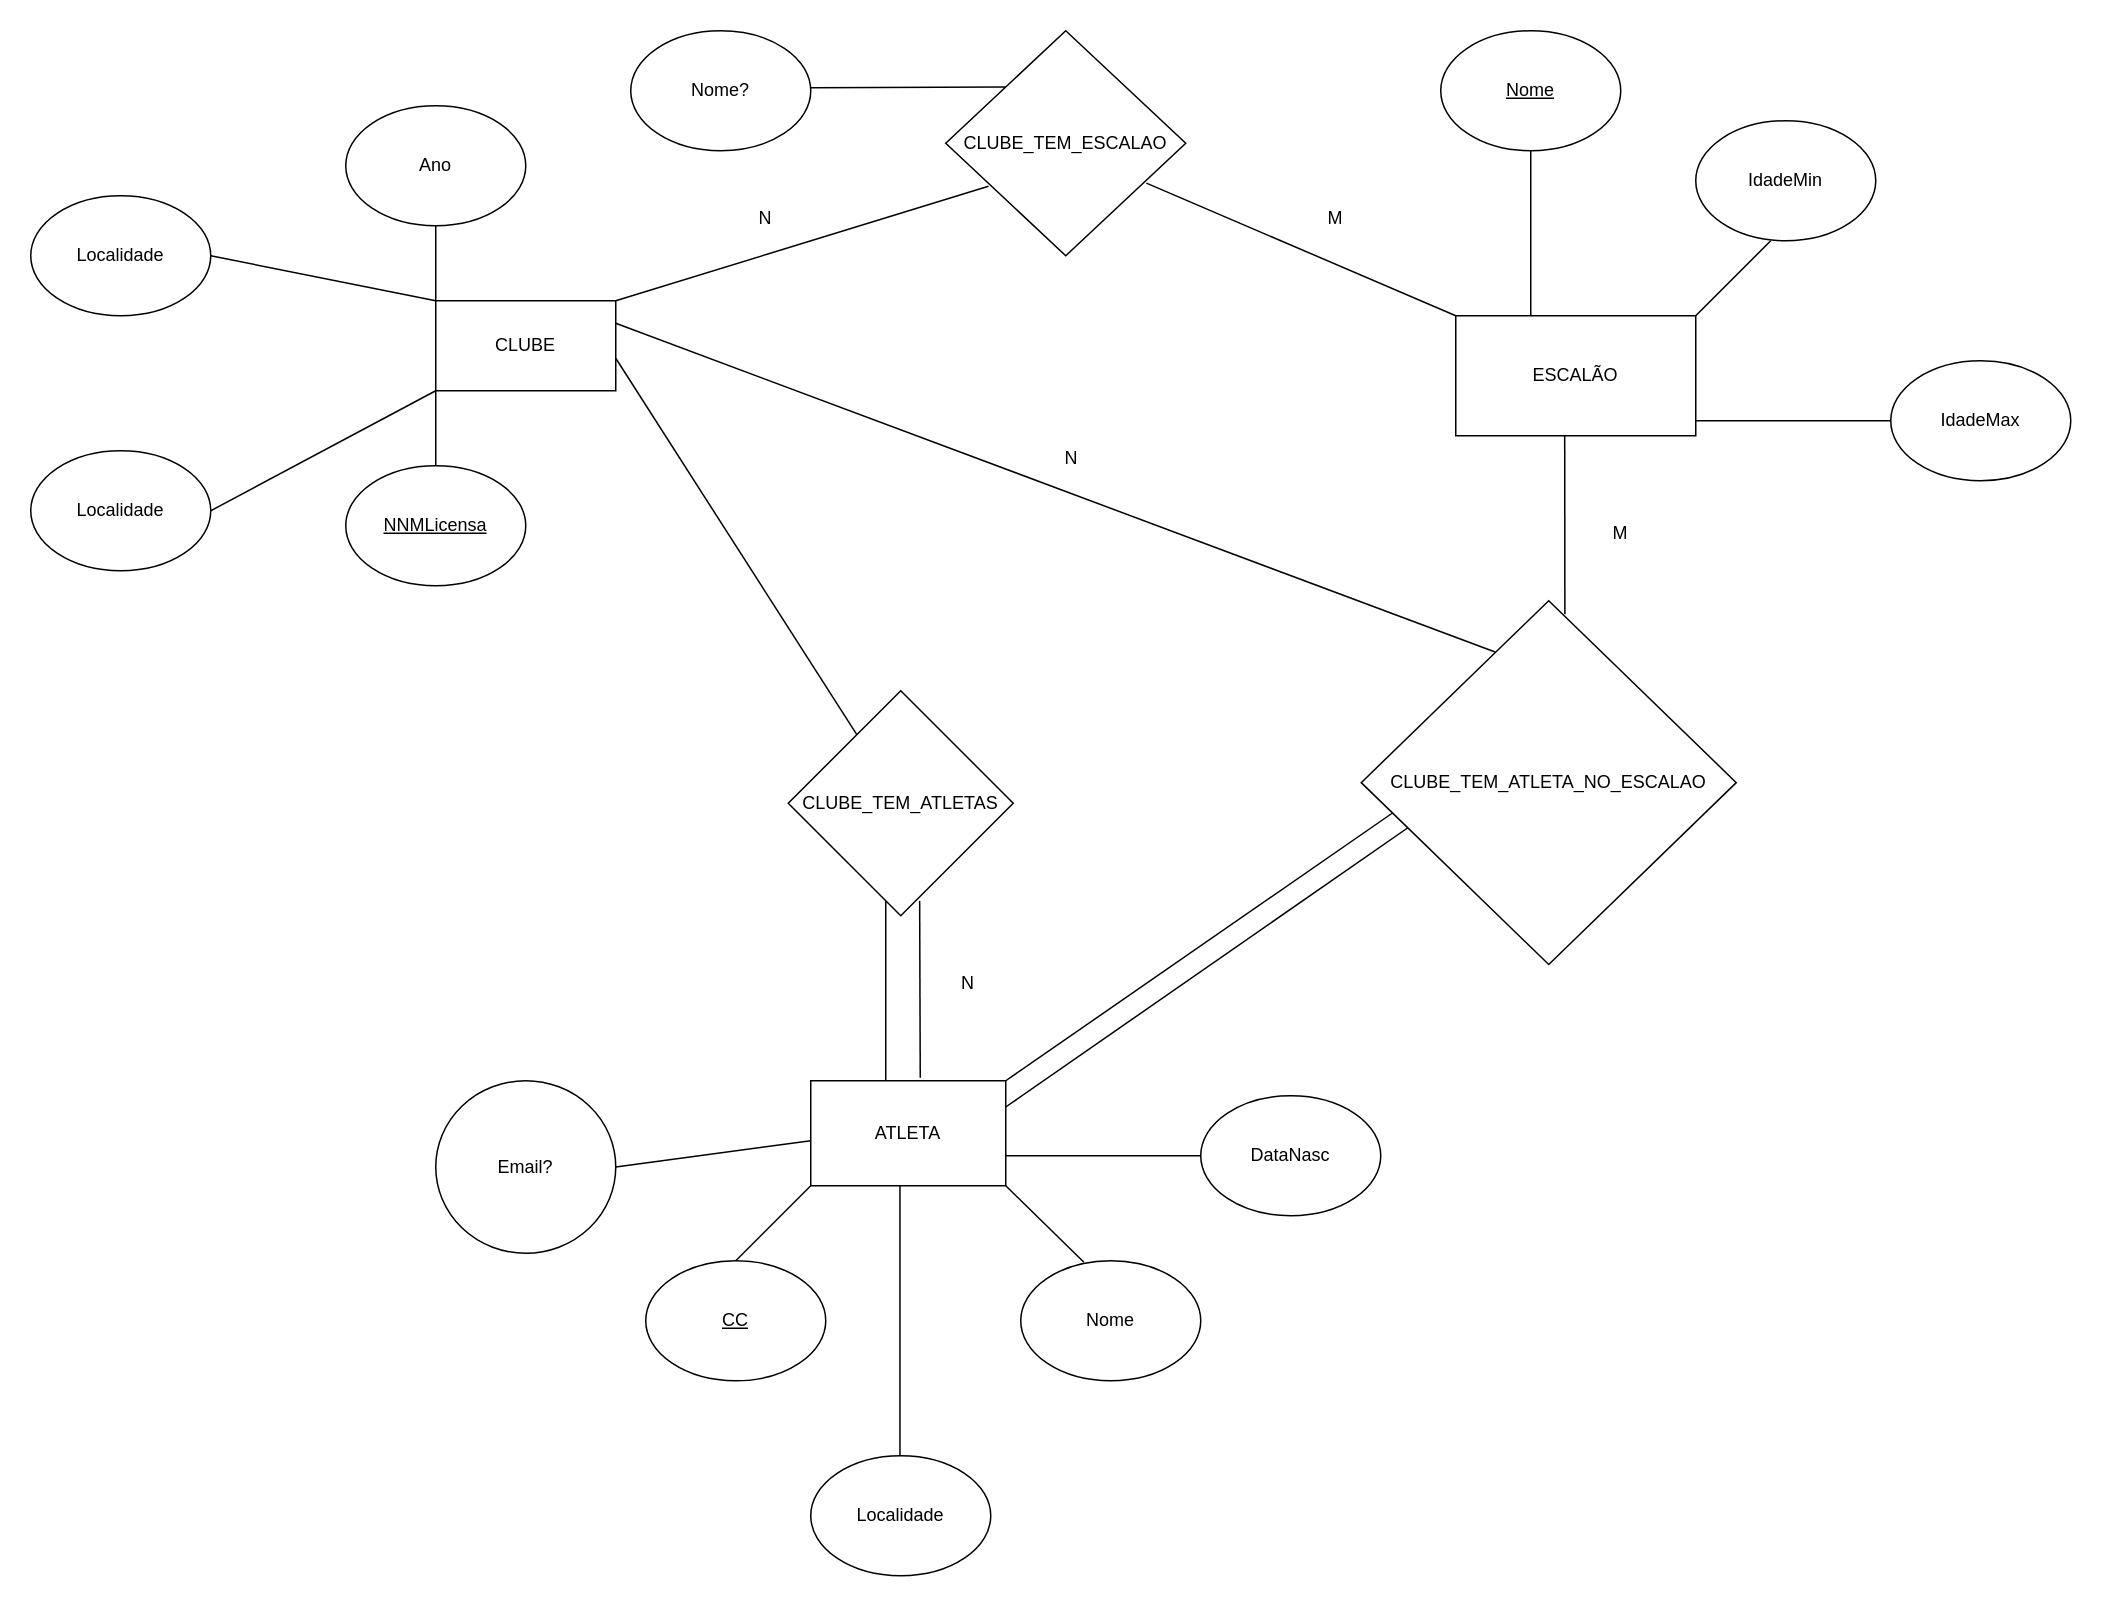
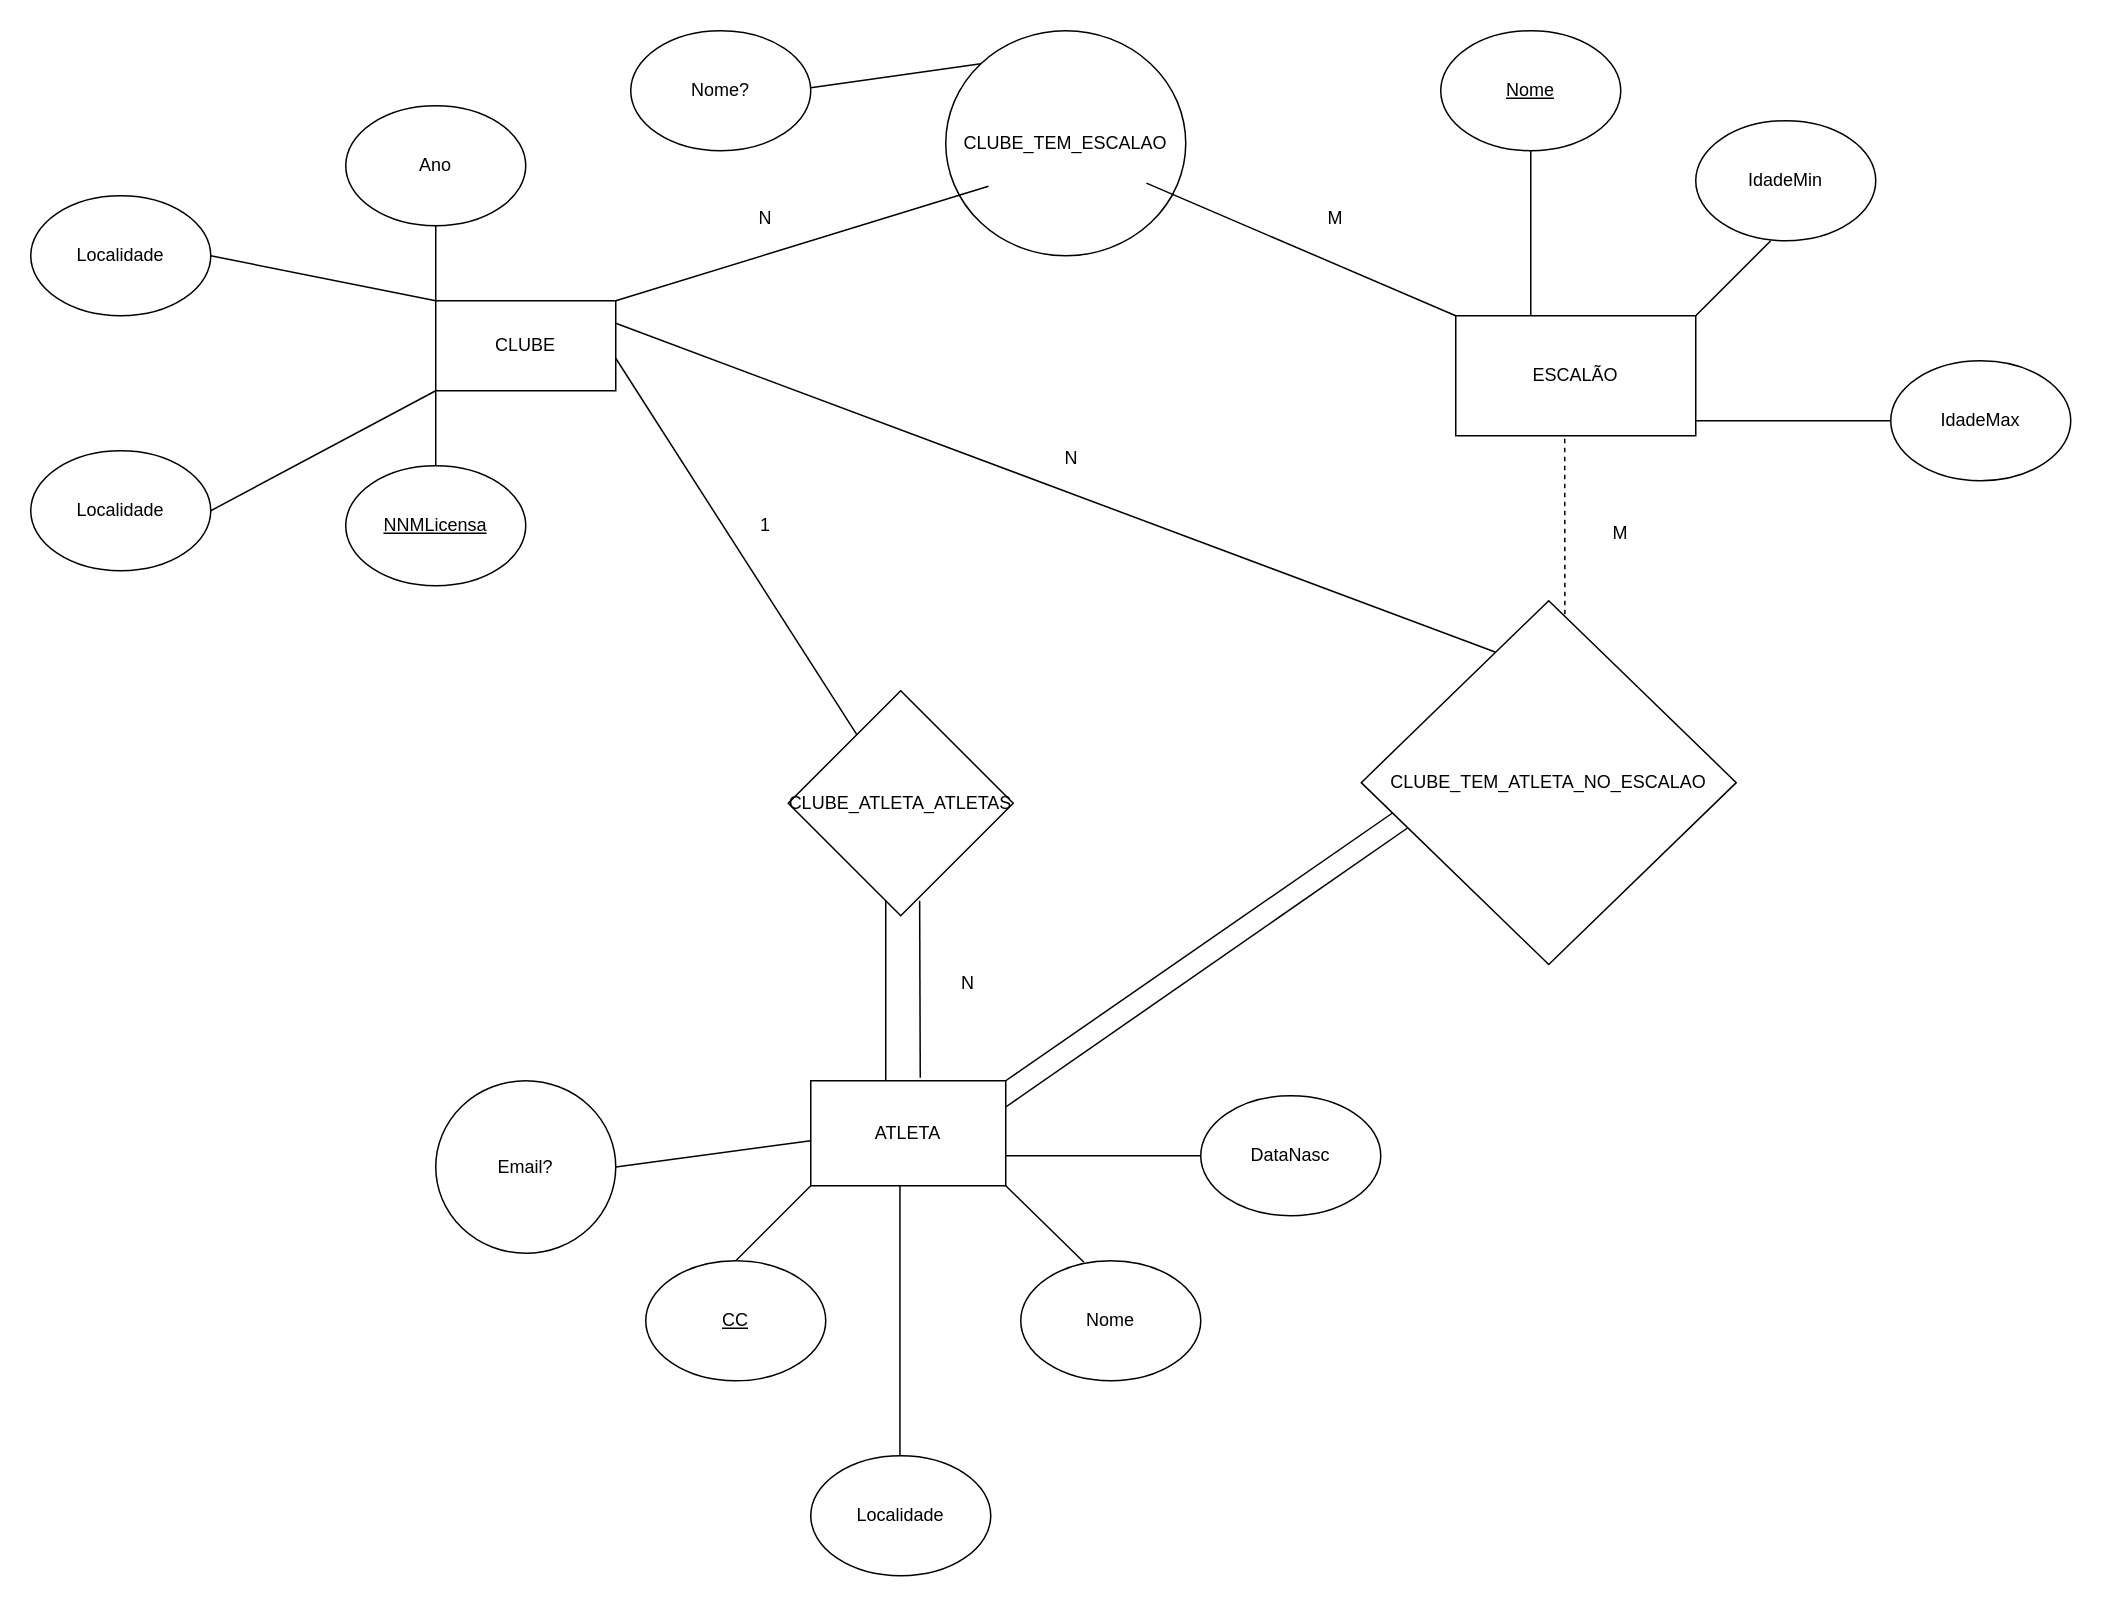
  <mxCell id="0" />
  <mxCell id="1" parent="0" />
  <mxCell id="2" value="CLUBE" style="rounded=0;whiteSpace=wrap;html=1;" vertex="1" parent="1"><mxGeometry x="290" y="200" width="120" height="60" as="geometry" /></mxCell>
  <mxCell id="3" value="" style="endArrow=none;html=1;rounded=0;" edge="1" parent="1"><mxGeometry width="50" height="50" relative="1" as="geometry"><mxPoint x="290" y="200" as="sourcePoint" /><mxPoint x="290" y="150" as="targetPoint" /></mxGeometry></mxCell>
  <mxCell id="4" value="Ano" style="ellipse;whiteSpace=wrap;html=1;" vertex="1" parent="1"><mxGeometry x="230" y="70" width="120" height="80" as="geometry" /></mxCell>
  <mxCell id="5" value="" style="endArrow=none;html=1;rounded=0;" edge="1" parent="1"><mxGeometry width="50" height="50" relative="1" as="geometry"><mxPoint x="290" y="310" as="sourcePoint" /><mxPoint x="290" y="260" as="targetPoint" /></mxGeometry></mxCell>
  <mxCell id="6" value="NNMLicensa" style="ellipse;whiteSpace=wrap;html=1;fontStyle=4" vertex="1" parent="1"><mxGeometry x="230" y="310" width="120" height="80" as="geometry" /></mxCell>
  <mxCell id="7" value="Localidade" style="ellipse;whiteSpace=wrap;html=1;" vertex="1" parent="1"><mxGeometry x="20" y="130" width="120" height="80" as="geometry" /></mxCell>
  <mxCell id="8" value="" style="endArrow=none;html=1;rounded=0;entryX=0.5;entryY=1;entryDx=0;entryDy=0;" edge="1" parent="1"><mxGeometry width="50" height="50" relative="1" as="geometry"><mxPoint x="140" y="170" as="sourcePoint" /><mxPoint x="290" y="200" as="targetPoint" /></mxGeometry></mxCell>
  <mxCell id="9" value="Localidade" style="ellipse;whiteSpace=wrap;html=1;" vertex="1" parent="1"><mxGeometry x="20" y="300" width="120" height="80" as="geometry" /></mxCell>
  <mxCell id="10" value="" style="endArrow=none;html=1;rounded=0;exitX=1;exitY=0.5;exitDx=0;exitDy=0;" edge="1" parent="1" source="9"><mxGeometry width="50" height="50" relative="1" as="geometry"><mxPoint x="200" y="190" as="sourcePoint" /><mxPoint x="290" y="260" as="targetPoint" /></mxGeometry></mxCell>
- <mxCell id="11" value="CLUBE_TEM_ESCALAO" style="rhombus;whiteSpace=wrap;html=1;" vertex="1" parent="1"><mxGeometry x="630" y="20" width="160" height="150" as="geometry" /></mxCell>
+ <mxCell id="11" value="CLUBE_TEM_ESCALAO" style="ellipse;whiteSpace=wrap;html=1;" vertex="1" parent="1"><mxGeometry x="630" y="20" width="160" height="150" as="geometry" /></mxCell>
  <mxCell id="12" value="" style="endArrow=none;html=1;rounded=0;entryX=0.178;entryY=0.691;entryDx=0;entryDy=0;entryPerimeter=0;" edge="1" parent="1" target="11"><mxGeometry width="50" height="50" relative="1" as="geometry"><mxPoint x="410" y="200" as="sourcePoint" /><mxPoint x="460" y="150" as="targetPoint" /></mxGeometry></mxCell>
  <mxCell id="13" value="" style="endArrow=none;html=1;rounded=0;exitX=0.836;exitY=0.677;exitDx=0;exitDy=0;exitPerimeter=0;entryX=0;entryY=0;entryDx=0;entryDy=0;" edge="1" parent="1" source="11" target="14"><mxGeometry width="50" height="50" relative="1" as="geometry"><mxPoint x="870" y="210" as="sourcePoint" /><mxPoint x="930" y="190" as="targetPoint" /></mxGeometry></mxCell>
  <mxCell id="14" value="ESCALÃO" style="rounded=0;whiteSpace=wrap;html=1;" vertex="1" parent="1"><mxGeometry x="970" y="210" width="160" height="80" as="geometry" /></mxCell>
  <mxCell id="15" value="&lt;u&gt;Nome&lt;/u&gt;" style="ellipse;whiteSpace=wrap;html=1;" vertex="1" parent="1"><mxGeometry x="960" y="20" width="120" height="80" as="geometry" /></mxCell>
  <mxCell id="16" value="" style="endArrow=none;html=1;rounded=0;entryX=0.5;entryY=1;entryDx=0;entryDy=0;" edge="1" parent="1" target="15"><mxGeometry width="50" height="50" relative="1" as="geometry"><mxPoint x="1020" y="210" as="sourcePoint" /><mxPoint x="1070" y="160" as="targetPoint" /></mxGeometry></mxCell>
  <mxCell id="17" value="IdadeMin" style="ellipse;whiteSpace=wrap;html=1;" vertex="1" parent="1"><mxGeometry x="1130" y="80" width="120" height="80" as="geometry" /></mxCell>
  <mxCell id="18" value="" style="endArrow=none;html=1;rounded=0;" edge="1" parent="1"><mxGeometry width="50" height="50" relative="1" as="geometry"><mxPoint x="1130" y="210" as="sourcePoint" /><mxPoint x="1180" y="160" as="targetPoint" /></mxGeometry></mxCell>
  <mxCell id="19" value="" style="endArrow=none;html=1;rounded=0;" edge="1" parent="1"><mxGeometry width="50" height="50" relative="1" as="geometry"><mxPoint x="1260" y="280" as="sourcePoint" /><mxPoint x="1130" y="280" as="targetPoint" /></mxGeometry></mxCell>
  <mxCell id="20" value="IdadeMax" style="ellipse;whiteSpace=wrap;html=1;" vertex="1" parent="1"><mxGeometry x="1260" y="240" width="120" height="80" as="geometry" /></mxCell>
  <mxCell id="21" value="" style="endArrow=none;html=1;rounded=0;exitX=0;exitY=0;exitDx=0;exitDy=0;" edge="1" parent="1" source="11"><mxGeometry width="50" height="50" relative="1" as="geometry"><mxPoint x="460" y="70" as="sourcePoint" /><mxPoint x="540" y="58" as="targetPoint" /></mxGeometry></mxCell>
  <mxCell id="22" value="Nome?" style="ellipse;whiteSpace=wrap;html=1;" vertex="1" parent="1"><mxGeometry x="420" y="20" width="120" height="80" as="geometry" /></mxCell>
  <mxCell id="23" value="" style="endArrow=none;html=1;rounded=0;exitX=1;exitY=0.639;exitDx=0;exitDy=0;exitPerimeter=0;" edge="1" parent="1" source="2" target="24"><mxGeometry width="50" height="50" relative="1" as="geometry"><mxPoint x="460" y="270" as="sourcePoint" /><mxPoint x="660" y="420" as="targetPoint" /></mxGeometry></mxCell>
- <mxCell id="24" value="CLUBE_TEM_ATLETAS" style="rhombus;whiteSpace=wrap;html=1;" vertex="1" parent="1"><mxGeometry x="525" y="460" width="150" height="150" as="geometry" /></mxCell>
+ <mxCell id="24" value="CLUBE_ATLETA_ATLETAS" style="rhombus;whiteSpace=wrap;html=1;" vertex="1" parent="1"><mxGeometry x="525" y="460" width="150" height="150" as="geometry" /></mxCell>
  <mxCell id="25" value="" style="endArrow=none;html=1;rounded=0;" edge="1" parent="1"><mxGeometry width="50" height="50" relative="1" as="geometry"><mxPoint x="590" y="720" as="sourcePoint" /><mxPoint x="590" y="600" as="targetPoint" /></mxGeometry></mxCell>
  <mxCell id="26" value="" style="endArrow=none;html=1;rounded=0;entryX=0.584;entryY=0.947;entryDx=0;entryDy=0;entryPerimeter=0;" edge="1" parent="1"><mxGeometry width="50" height="50" relative="1" as="geometry"><mxPoint x="613" y="717.95" as="sourcePoint" /><mxPoint x="612.6" y="600" as="targetPoint" /></mxGeometry></mxCell>
  <mxCell id="27" value="ATLETA" style="rounded=0;whiteSpace=wrap;html=1;" vertex="1" parent="1"><mxGeometry x="540" y="720" width="130" height="70" as="geometry" /></mxCell>
  <mxCell id="28" value="" style="endArrow=none;html=1;rounded=0;" edge="1" parent="1"><mxGeometry width="50" height="50" relative="1" as="geometry"><mxPoint x="490" y="840" as="sourcePoint" /><mxPoint x="540" y="790" as="targetPoint" /></mxGeometry></mxCell>
  <mxCell id="29" value="&lt;u&gt;CC&lt;/u&gt;" style="ellipse;whiteSpace=wrap;html=1;" vertex="1" parent="1"><mxGeometry x="430" y="840" width="120" height="80" as="geometry" /></mxCell>
  <mxCell id="30" value="" style="endArrow=none;html=1;rounded=0;exitX=1;exitY=1;exitDx=0;exitDy=0;entryX=0.351;entryY=0.013;entryDx=0;entryDy=0;entryPerimeter=0;" edge="1" parent="1" source="27" target="31"><mxGeometry width="50" height="50" relative="1" as="geometry"><mxPoint x="750" y="870" as="sourcePoint" /><mxPoint x="740" y="860" as="targetPoint" /></mxGeometry></mxCell>
  <mxCell id="31" value="Nome" style="ellipse;whiteSpace=wrap;html=1;" vertex="1" parent="1"><mxGeometry x="680" y="840" width="120" height="80" as="geometry" /></mxCell>
  <mxCell id="32" value="" style="endArrow=none;html=1;rounded=0;exitX=1;exitY=0.5;exitDx=0;exitDy=0;" edge="1" parent="1" source="33"><mxGeometry width="50" height="50" relative="1" as="geometry"><mxPoint x="420" y="760" as="sourcePoint" /><mxPoint x="540" y="760" as="targetPoint" /></mxGeometry></mxCell>
  <mxCell id="33" value="Email?" style="ellipse;whiteSpace=wrap;html=1;" vertex="1" parent="1"><mxGeometry x="290" y="720" width="120" height="115" as="geometry" /></mxCell>
  <mxCell id="34" value="" style="endArrow=none;html=1;rounded=0;" edge="1" parent="1"><mxGeometry width="50" height="50" relative="1" as="geometry"><mxPoint x="670" y="770" as="sourcePoint" /><mxPoint x="800" y="770" as="targetPoint" /></mxGeometry></mxCell>
  <mxCell id="35" value="DataNasc" style="ellipse;whiteSpace=wrap;html=1;" vertex="1" parent="1"><mxGeometry x="800" y="730" width="120" height="80" as="geometry" /></mxCell>
  <mxCell id="36" value="" style="endArrow=none;html=1;rounded=0;entryX=0.5;entryY=1;entryDx=0;entryDy=0;exitX=0.5;exitY=0;exitDx=0;exitDy=0;" edge="1" parent="1"><mxGeometry width="50" height="50" relative="1" as="geometry"><mxPoint x="599.47" y="970" as="sourcePoint" /><mxPoint x="599.47" y="790" as="targetPoint" /></mxGeometry></mxCell>
  <mxCell id="37" value="" style="endArrow=none;html=1;rounded=0;" edge="1" parent="1"><mxGeometry width="50" height="50" relative="1" as="geometry"><mxPoint x="670" y="720" as="sourcePoint" /><mxPoint x="930" y="540" as="targetPoint" /></mxGeometry></mxCell>
  <mxCell id="38" value="" style="endArrow=none;html=1;rounded=0;exitX=1;exitY=0.25;exitDx=0;exitDy=0;" edge="1" parent="1" source="27"><mxGeometry width="50" height="50" relative="1" as="geometry"><mxPoint x="680" y="730" as="sourcePoint" /><mxPoint x="940" y="550" as="targetPoint" /></mxGeometry></mxCell>
  <mxCell id="39" value="CLUBE_TEM_ATLETA_NO_ESCALAO" style="rhombus;whiteSpace=wrap;html=1;" vertex="1" parent="1"><mxGeometry x="907" y="400" width="250" height="242.5" as="geometry" /></mxCell>
- <mxCell id="40" value="" style="endArrow=none;html=1;rounded=0;exitX=0.543;exitY=0.037;exitDx=0;exitDy=0;exitPerimeter=0;entryX=0.454;entryY=0.999;entryDx=0;entryDy=0;entryPerimeter=0;" edge="1" parent="1" source="39" target="14"><mxGeometry width="50" height="50" relative="1" as="geometry"><mxPoint x="1050" y="420" as="sourcePoint" /><mxPoint x="1040" y="310" as="targetPoint" /></mxGeometry></mxCell>
+ <mxCell id="40" value="" style="endArrow=none;html=1;rounded=0;exitX=0.543;exitY=0.037;exitDx=0;exitDy=0;exitPerimeter=0;entryX=0.454;entryY=0.999;entryDx=0;entryDy=0;entryPerimeter=0;dashed=1;" edge="1" parent="1" source="39" target="14"><mxGeometry width="50" height="50" relative="1" as="geometry"><mxPoint x="1050" y="420" as="sourcePoint" /><mxPoint x="1040" y="310" as="targetPoint" /></mxGeometry></mxCell>
  <mxCell id="41" value="" style="endArrow=none;html=1;rounded=0;entryX=0.357;entryY=0.141;entryDx=0;entryDy=0;entryPerimeter=0;exitX=1;exitY=0.25;exitDx=0;exitDy=0;" edge="1" parent="1" source="2" target="39"><mxGeometry width="50" height="50" relative="1" as="geometry"><mxPoint x="490" y="230" as="sourcePoint" /><mxPoint x="680" y="200" as="targetPoint" /></mxGeometry></mxCell>
+ <mxCell id="42" value="1" style="text;html=1;align=center;verticalAlign=middle;whiteSpace=wrap;rounded=0;" vertex="1" parent="1"><mxGeometry x="480" y="335" width="60" height="30" as="geometry" /></mxCell>
  <mxCell id="43" value="N" style="text;html=1;align=center;verticalAlign=middle;whiteSpace=wrap;rounded=0;" vertex="1" parent="1"><mxGeometry x="684" y="290" width="60" height="30" as="geometry" /></mxCell>
  <mxCell id="44" value="N" style="text;html=1;align=center;verticalAlign=middle;whiteSpace=wrap;rounded=0;" vertex="1" parent="1"><mxGeometry x="480" y="130" width="60" height="30" as="geometry" /></mxCell>
  <mxCell id="45" value="M" style="text;html=1;align=center;verticalAlign=middle;whiteSpace=wrap;rounded=0;" vertex="1" parent="1"><mxGeometry x="860" y="130" width="60" height="30" as="geometry" /></mxCell>
  <mxCell id="46" value="M" style="text;html=1;align=center;verticalAlign=middle;whiteSpace=wrap;rounded=0;" vertex="1" parent="1"><mxGeometry x="1050" y="340" width="60" height="30" as="geometry" /></mxCell>
  <mxCell id="47" value="N" style="text;html=1;align=center;verticalAlign=middle;whiteSpace=wrap;rounded=0;" vertex="1" parent="1"><mxGeometry x="615" y="640" width="60" height="30" as="geometry" /></mxCell>
  <mxCell id="48" value="Localidade" style="ellipse;whiteSpace=wrap;html=1;" vertex="1" parent="1"><mxGeometry x="540" y="970" width="120" height="80" as="geometry" /></mxCell>
